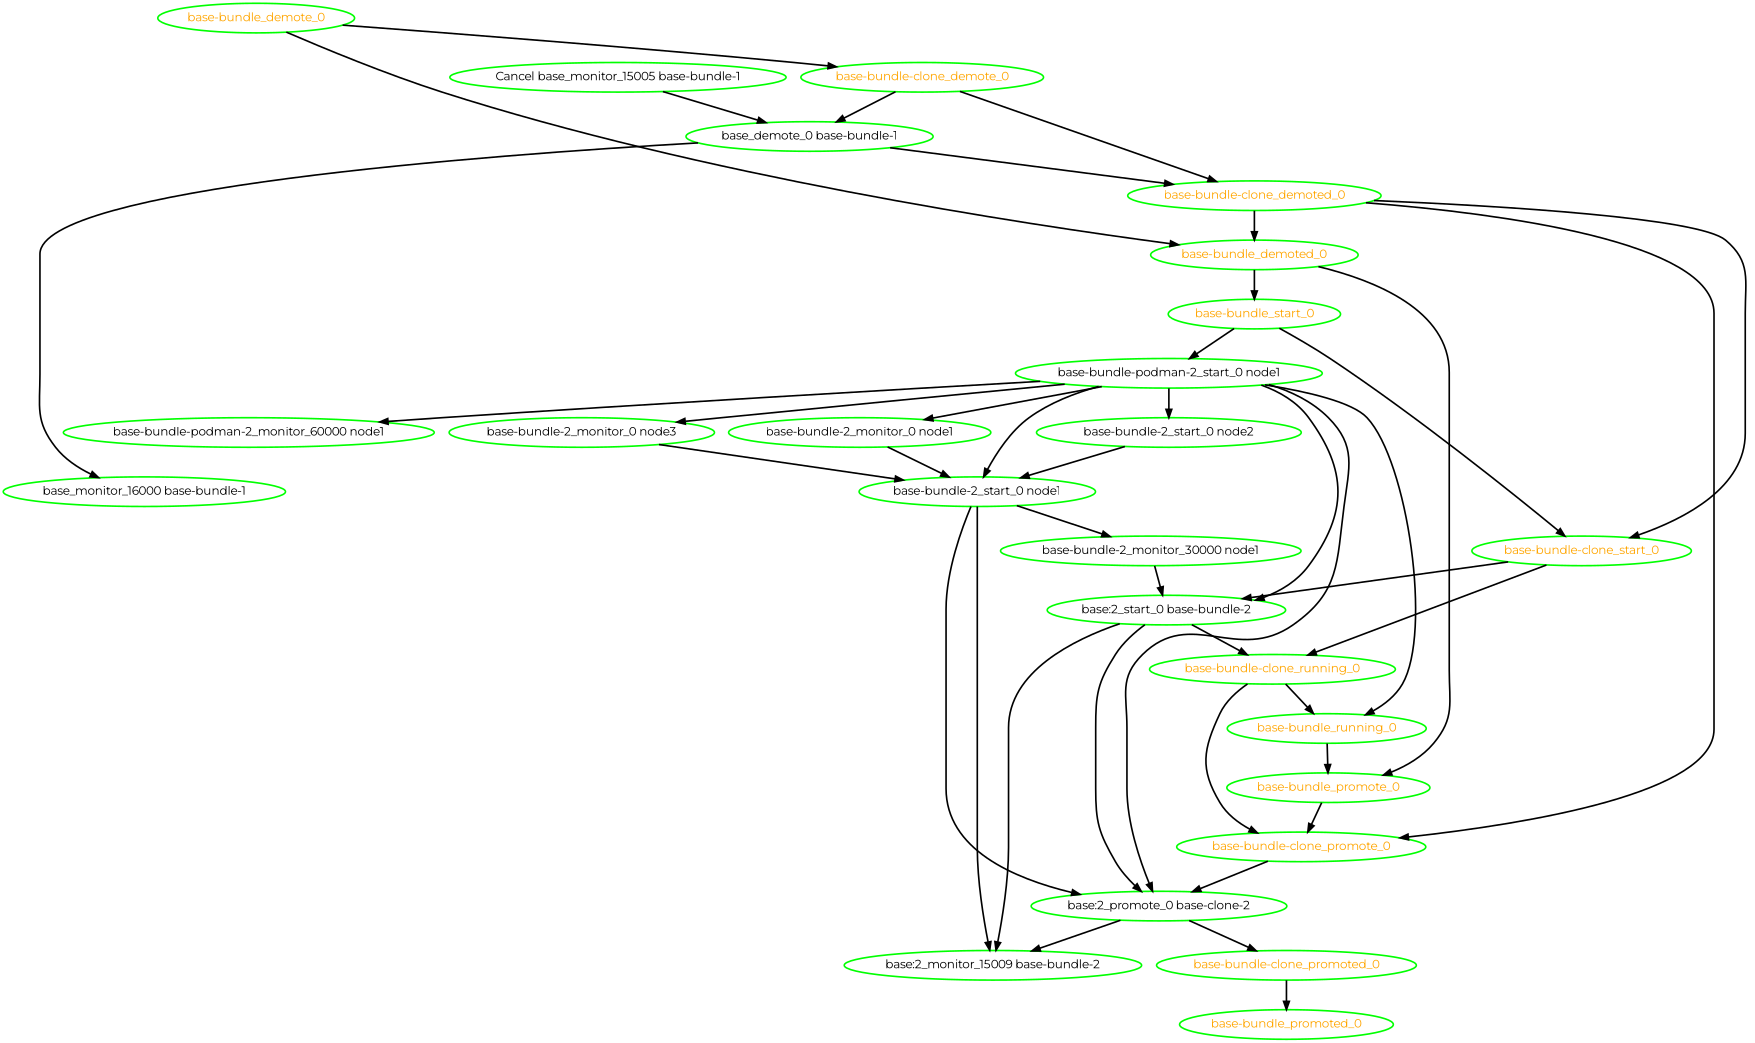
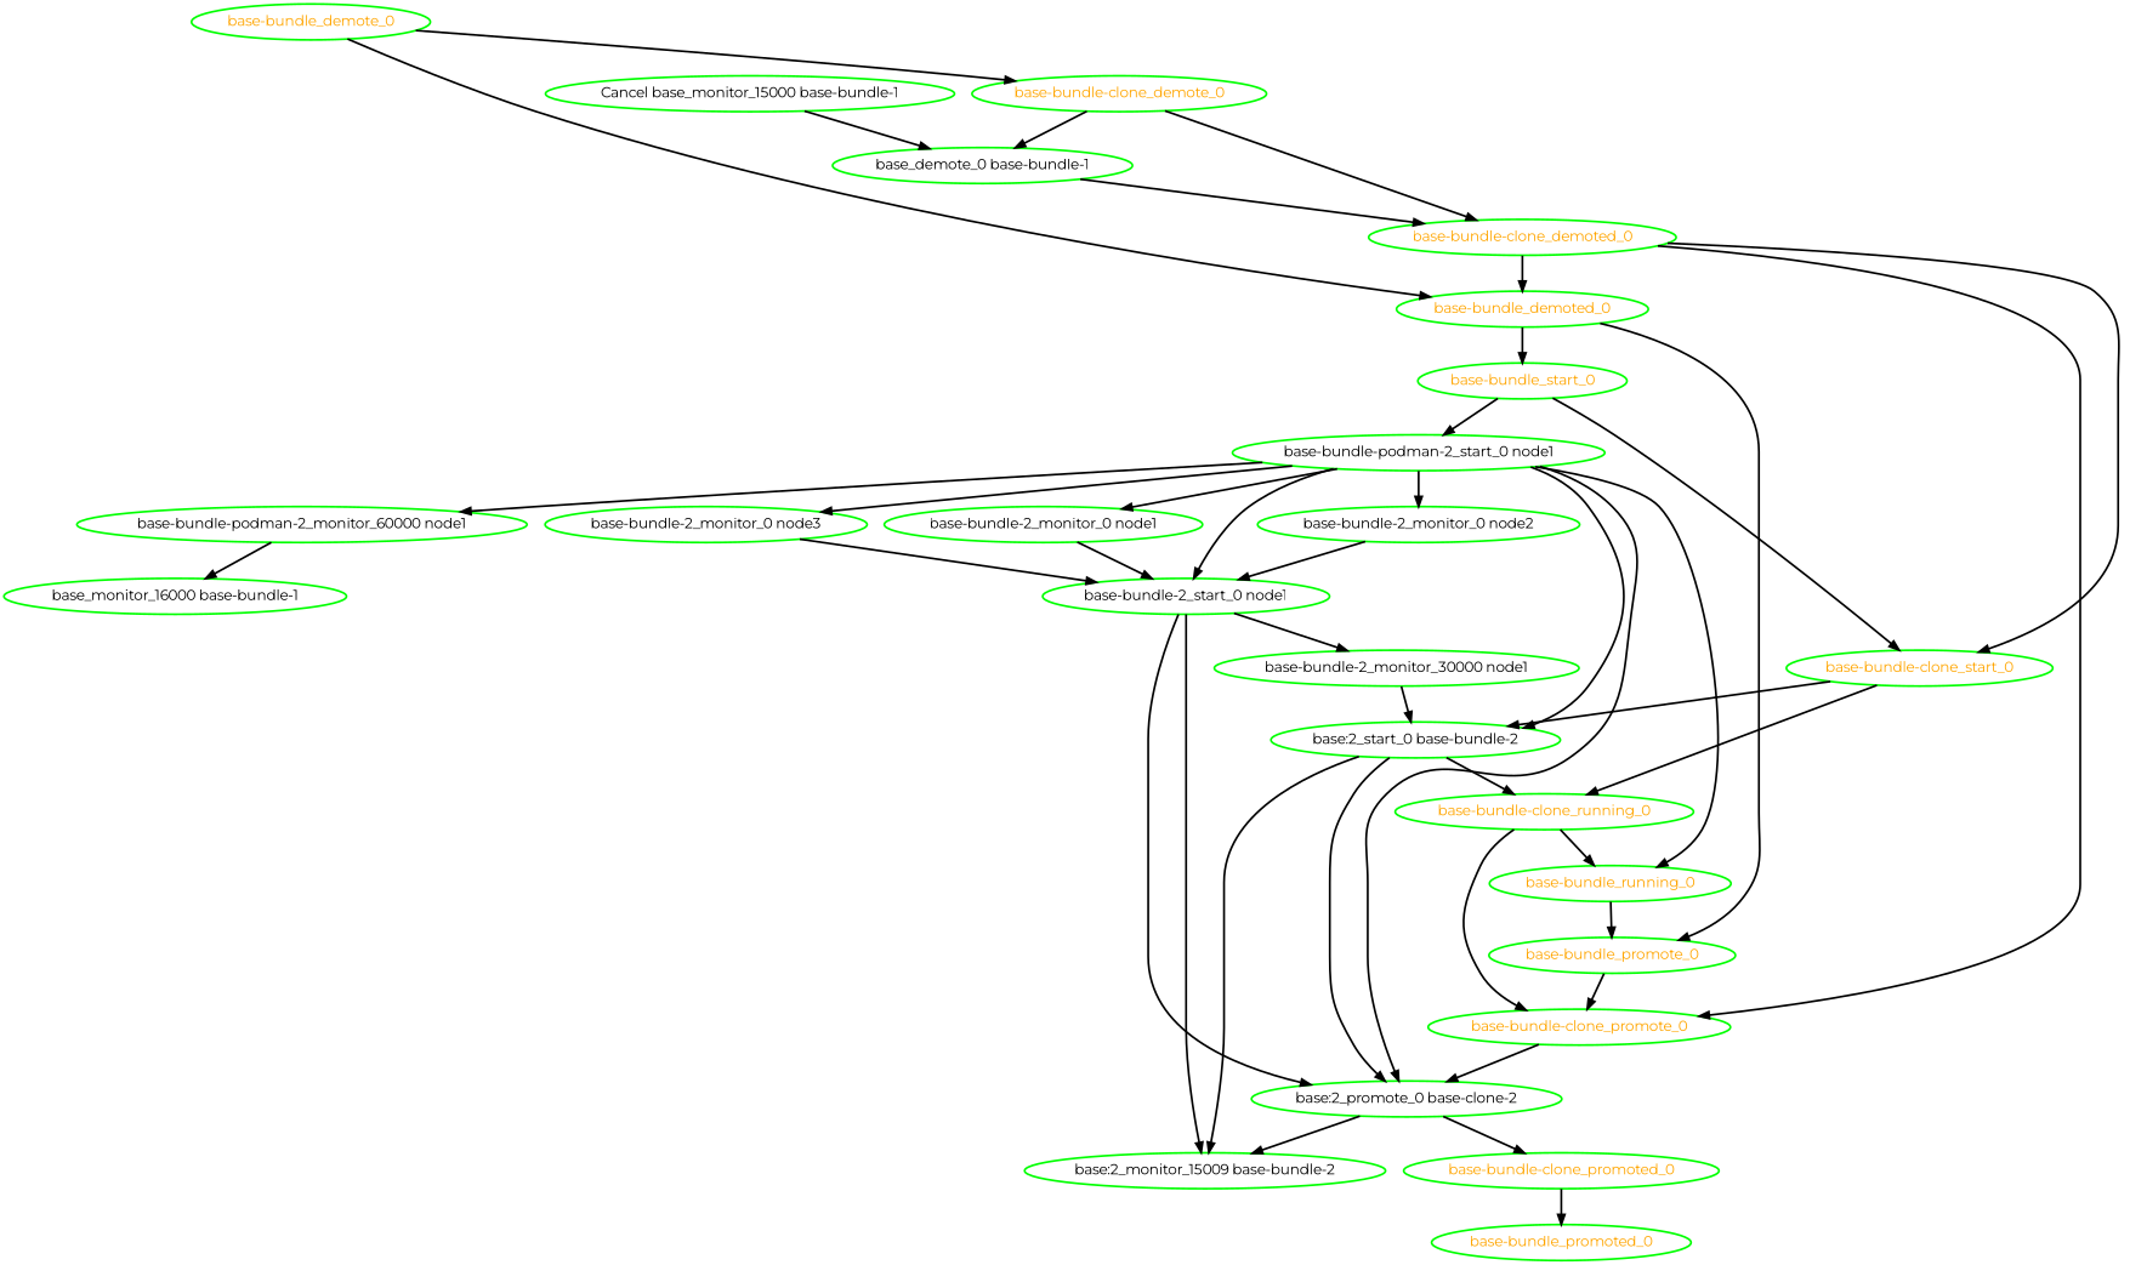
  digraph {
    fontname=Montserrat
    node [color=green fontcolor=black fontname=Montserrat style=bold]
    edge [fontname=Montserrat style=bold]
-   "Cancel base_monitor_15000 base-bundle-1" [label="Cancel base_monitor_15005 base-bundle-1"]
+   "Cancel base_monitor_15000 base-bundle-1"
    "base_demote_0 base-bundle-1"
    "base-bundle-clone_demoted_0" [fontcolor=orange]
    "base_monitor_16000 base-bundle-1"
    "base-bundle-clone_promote_0" [fontcolor=orange]
    "base-bundle-clone_start_0" [fontcolor=orange]
    "base-bundle_demoted_0" [fontcolor=orange]
    "base-bundle-2_monitor_0 node1"
    "base-bundle-2_start_0 node1"
    "base-bundle-2_monitor_30000 node1"
    n11 [label="base:2_monitor_15009 base-bundle-2"]
    n12 [label="base:2_promote_0 base-clone-2"]
    "base:2_start_0 base-bundle-2"
    "base-bundle-clone_promoted_0" [fontcolor=orange]
    "base-bundle-clone_running_0" [fontcolor=orange]
-   "base-bundle-2_monitor_0 node2" [label="base-bundle-2_start_0 node2"]
+   "base-bundle-2_monitor_0 node2"
    "base-bundle-2_monitor_0 node3"
    "base-bundle_promoted_0" [fontcolor=orange]
    "base-bundle_running_0" [fontcolor=orange]
    "base-bundle-clone_demote_0" [fontcolor=orange]
    "base-bundle_promote_0" [fontcolor=orange]
    "base-bundle_start_0" [fontcolor=orange]
    "base-bundle-podman-2_start_0 node1"
    "base-bundle-podman-2_monitor_60000 node1"
    "base-bundle_demote_0" [fontcolor=orange]
    "Cancel base_monitor_15000 base-bundle-1" -> "base_demote_0 base-bundle-1"
    "base_demote_0 base-bundle-1" -> "base-bundle-clone_demoted_0"
-   "base_demote_0 base-bundle-1" -> "base_monitor_16000 base-bundle-1"
+   "base-bundle-podman-2_monitor_60000 node1" -> "base_monitor_16000 base-bundle-1"
    "base-bundle-clone_demoted_0" -> "base-bundle-clone_promote_0"
    "base-bundle-clone_demoted_0" -> "base-bundle-clone_start_0"
    "base-bundle-clone_demoted_0" -> "base-bundle_demoted_0"
    "base-bundle-clone_promote_0" -> n12
    "base-bundle-clone_start_0" -> "base:2_start_0 base-bundle-2"
    "base-bundle-clone_start_0" -> "base-bundle-clone_running_0"
    "base-bundle_demoted_0" -> "base-bundle_promote_0"
    "base-bundle_demoted_0" -> "base-bundle_start_0"
    "base-bundle-2_monitor_0 node1" -> "base-bundle-2_start_0 node1"
    "base-bundle-2_start_0 node1" -> "base-bundle-2_monitor_30000 node1"
    "base-bundle-2_start_0 node1" -> n11
    "base-bundle-2_start_0 node1" -> n12
    "base-bundle-2_monitor_30000 node1" -> "base:2_start_0 base-bundle-2"
    n12 -> n11
    n12 -> "base-bundle-clone_promoted_0"
    "base:2_start_0 base-bundle-2" -> n11
    "base:2_start_0 base-bundle-2" -> n12
    "base:2_start_0 base-bundle-2" -> "base-bundle-clone_running_0"
    "base-bundle-clone_promoted_0" -> "base-bundle_promoted_0"
    "base-bundle-clone_running_0" -> "base-bundle-clone_promote_0"
    "base-bundle-clone_running_0" -> "base-bundle_running_0"
    "base-bundle-2_monitor_0 node2" -> "base-bundle-2_start_0 node1"
    "base-bundle-2_monitor_0 node3" -> "base-bundle-2_start_0 node1"
    "base-bundle_running_0" -> "base-bundle_promote_0"
    "base-bundle-clone_demote_0" -> "base_demote_0 base-bundle-1"
    "base-bundle-clone_demote_0" -> "base-bundle-clone_demoted_0"
    "base-bundle_promote_0" -> "base-bundle-clone_promote_0"
    "base-bundle_start_0" -> "base-bundle-clone_start_0"
    "base-bundle_start_0" -> "base-bundle-podman-2_start_0 node1"
    "base-bundle-podman-2_start_0 node1" -> "base-bundle-2_monitor_0 node1"
    "base-bundle-podman-2_start_0 node1" -> "base-bundle-2_start_0 node1"
    "base-bundle-podman-2_start_0 node1" -> n12
    "base-bundle-podman-2_start_0 node1" -> "base:2_start_0 base-bundle-2"
    "base-bundle-podman-2_start_0 node1" -> "base-bundle-2_monitor_0 node2"
    "base-bundle-podman-2_start_0 node1" -> "base-bundle-2_monitor_0 node3"
    "base-bundle-podman-2_start_0 node1" -> "base-bundle_running_0"
    "base-bundle-podman-2_start_0 node1" -> "base-bundle-podman-2_monitor_60000 node1"
    "base-bundle_demote_0" -> "base-bundle_demoted_0"
    "base-bundle_demote_0" -> "base-bundle-clone_demote_0"
  }
